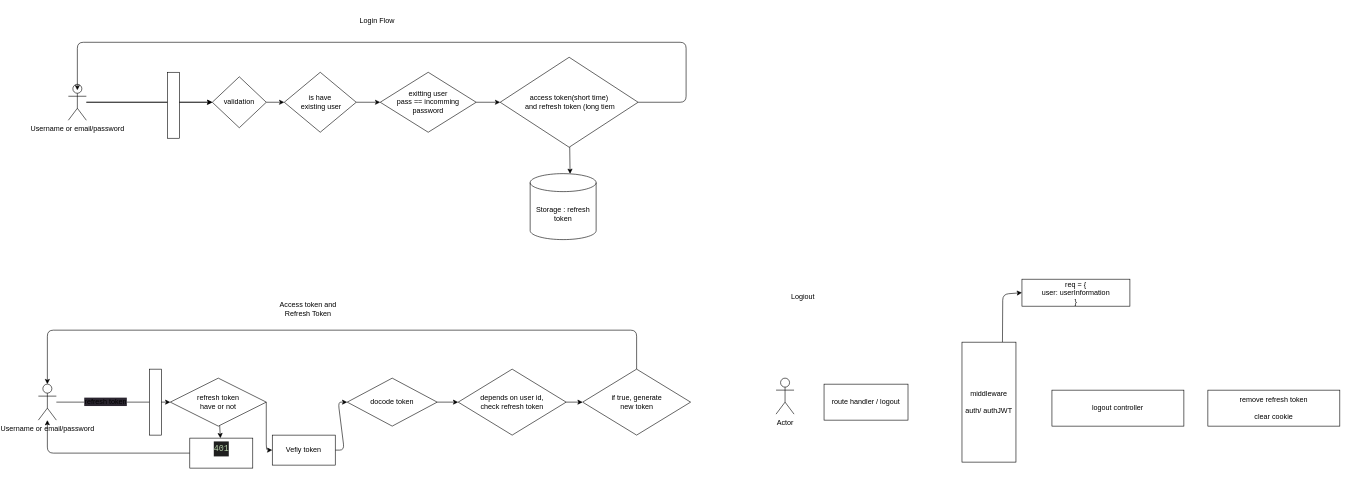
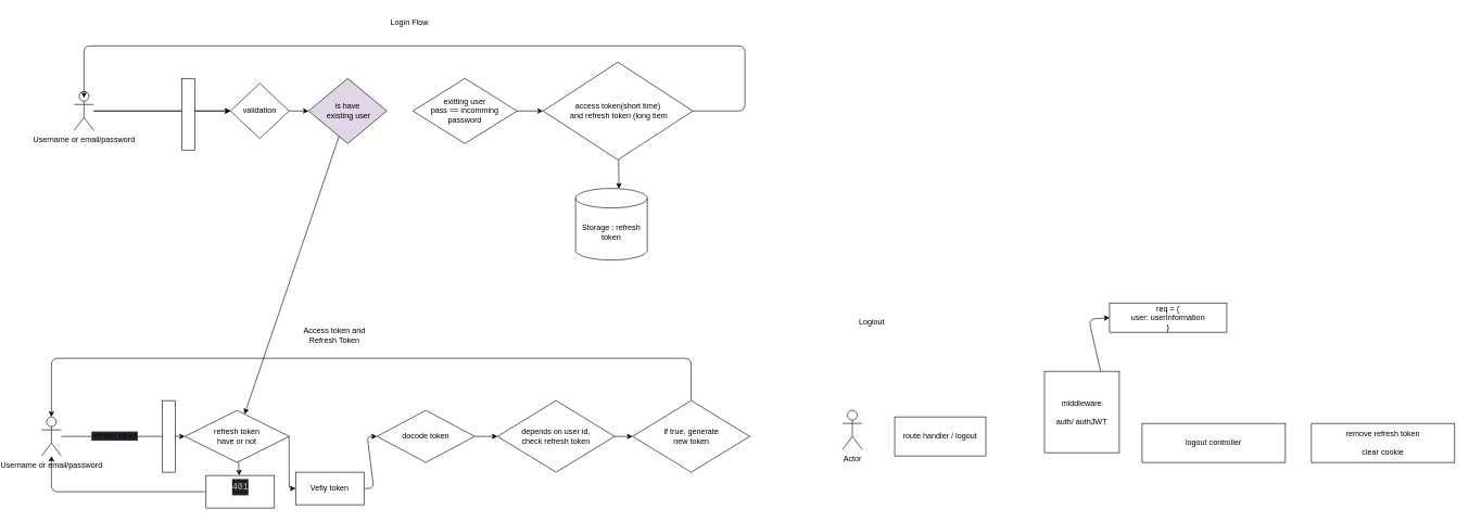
  <mxCell id="0" />
  <mxCell id="1" parent="0" />
  <mxCell id="2" value="Storage : refresh token" style="shape=cylinder3;whiteSpace=wrap;html=1;boundedLbl=1;backgroundOutline=1;size=15;" parent="1" vertex="1"><mxGeometry x="840" y="289" width="110" height="110" as="geometry" /></mxCell>
  <mxCell id="3" style="edgeStyle=none;html=1;entryX=0;entryY=0.5;entryDx=0;entryDy=0;" parent="1" source="5" target="7" edge="1"><mxGeometry relative="1" as="geometry" /></mxCell>
  <mxCell id="4" value="" style="edgeStyle=none;html=1;" parent="1" source="5" target="7" edge="1"><mxGeometry relative="1" as="geometry" /></mxCell>
  <mxCell id="5" value="Username or email/password" style="shape=umlActor;verticalLabelPosition=bottom;verticalAlign=top;html=1;outlineConnect=0;" parent="1" vertex="1"><mxGeometry x="70" y="140" width="30" height="60" as="geometry" /></mxCell>
  <mxCell id="6" style="edgeStyle=none;html=1;entryX=0;entryY=0.5;entryDx=0;entryDy=0;" parent="1" source="7" target="9" edge="1"><mxGeometry relative="1" as="geometry" /></mxCell>
  <mxCell id="7" value="validation" style="rhombus;whiteSpace=wrap;html=1;" parent="1" vertex="1"><mxGeometry x="310" y="127.5" width="90" height="85" as="geometry" /></mxCell>
- <mxCell id="8" style="edgeStyle=none;html=1;entryX=0;entryY=0.5;entryDx=0;entryDy=0;" parent="1" source="9" target="11" edge="1"><mxGeometry relative="1" as="geometry" /></mxCell>
- <mxCell id="9" value="is have&lt;br&gt;&amp;nbsp;existing user" style="rhombus;whiteSpace=wrap;html=1;" parent="1" vertex="1"><mxGeometry x="430" y="120" width="120" height="100" as="geometry" /></mxCell>
+ <mxCell id="8" style="edgeStyle=none;html=1;" parent="1" source="9" target="22" edge="1"><mxGeometry relative="1" as="geometry" /></mxCell>
+ <mxCell id="9" value="is have&lt;br&gt;&amp;nbsp;existing user" style="rhombus;whiteSpace=wrap;html=1;fillColor=#e1d5e7;" parent="1" vertex="1"><mxGeometry x="430" y="120" width="120" height="100" as="geometry" /></mxCell>
  <mxCell id="10" style="edgeStyle=none;html=1;entryX=0;entryY=0.5;entryDx=0;entryDy=0;" parent="1" source="11" target="14" edge="1"><mxGeometry relative="1" as="geometry" /></mxCell>
  <mxCell id="11" value="exitting user &lt;br&gt;pass == incomming password" style="rhombus;whiteSpace=wrap;html=1;" parent="1" vertex="1"><mxGeometry x="590" y="120" width="160" height="100" as="geometry" /></mxCell>
  <mxCell id="12" style="edgeStyle=none;html=1;" parent="1" source="14" edge="1"><mxGeometry relative="1" as="geometry"><mxPoint x="85" y="150" as="targetPoint" /><Array as="points"><mxPoint x="1100" y="170" /><mxPoint x="1100" y="70" /><mxPoint x="85" y="70" /></Array></mxGeometry></mxCell>
  <mxCell id="13" style="edgeStyle=none;html=1;entryX=0.605;entryY=0.003;entryDx=0;entryDy=0;entryPerimeter=0;" parent="1" source="14" target="2" edge="1"><mxGeometry relative="1" as="geometry" /></mxCell>
  <mxCell id="14" value="access token(short time)&lt;br&gt;&amp;nbsp;and refresh token (long tiem" style="rhombus;whiteSpace=wrap;html=1;" parent="1" vertex="1"><mxGeometry x="790" y="95" width="230" height="150" as="geometry" /></mxCell>
  <mxCell id="15" value="Login Flow" style="text;html=1;strokeColor=none;fillColor=none;align=center;verticalAlign=middle;whiteSpace=wrap;rounded=0;" parent="1" vertex="1"><mxGeometry x="520" y="20" width="130" height="30" as="geometry" /></mxCell>
  <mxCell id="16" style="edgeStyle=none;html=1;entryX=0;entryY=0.5;entryDx=0;entryDy=0;" parent="1" source="18" target="22" edge="1"><mxGeometry relative="1" as="geometry" /></mxCell>
  <mxCell id="17" value="&lt;span style=&quot;font-size: 12px; background-color: rgb(42, 37, 47);&quot;&gt;refresh token&lt;/span&gt;" style="edgeLabel;html=1;align=center;verticalAlign=middle;resizable=0;points=[];" parent="16" vertex="1" connectable="0"><mxGeometry x="-0.152" y="1" relative="1" as="geometry"><mxPoint as="offset" /></mxGeometry></mxCell>
  <mxCell id="18" value="Username or email/password" style="shape=umlActor;verticalLabelPosition=bottom;verticalAlign=top;html=1;outlineConnect=0;" parent="1" vertex="1"><mxGeometry x="20" y="640" width="30" height="60" as="geometry" /></mxCell>
  <mxCell id="19" value="Access token and Refresh Token" style="text;html=1;strokeColor=none;fillColor=none;align=center;verticalAlign=middle;whiteSpace=wrap;rounded=0;" parent="1" vertex="1"><mxGeometry x="405" y="500" width="130" height="30" as="geometry" /></mxCell>
  <mxCell id="20" style="edgeStyle=none;html=1;exitX=1;exitY=0.5;exitDx=0;exitDy=0;entryX=0;entryY=0.5;entryDx=0;entryDy=0;" parent="1" source="22" target="34" edge="1"><mxGeometry relative="1" as="geometry"><Array as="points"><mxPoint x="400" y="750" /></Array></mxGeometry></mxCell>
  <mxCell id="21" value="" style="edgeStyle=none;html=1;" parent="1" source="22" target="32" edge="1"><mxGeometry relative="1" as="geometry" /></mxCell>
  <mxCell id="22" value="refresh token &lt;br&gt;have or not" style="rhombus;whiteSpace=wrap;html=1;" parent="1" vertex="1"><mxGeometry x="240" y="630" width="160" height="80" as="geometry" /></mxCell>
  <mxCell id="23" style="edgeStyle=none;html=1;entryX=0;entryY=0.5;entryDx=0;entryDy=0;" parent="1" source="24" target="26" edge="1"><mxGeometry relative="1" as="geometry" /></mxCell>
  <mxCell id="24" value="docode token" style="rhombus;whiteSpace=wrap;html=1;" parent="1" vertex="1"><mxGeometry x="535" y="630" width="150" height="80" as="geometry" /></mxCell>
  <mxCell id="25" style="edgeStyle=none;html=1;entryX=0;entryY=0.5;entryDx=0;entryDy=0;" parent="1" source="26" target="29" edge="1"><mxGeometry relative="1" as="geometry" /></mxCell>
  <mxCell id="26" value="depends on user id, &lt;br&gt;check refresh token" style="rhombus;whiteSpace=wrap;html=1;" parent="1" vertex="1"><mxGeometry x="720" y="615" width="180" height="110" as="geometry" /></mxCell>
  <mxCell id="27" value="" style="rounded=0;whiteSpace=wrap;html=1;" parent="1" vertex="1"><mxGeometry x="205" y="615" width="20" height="110" as="geometry" /></mxCell>
  <mxCell id="28" style="edgeStyle=none;html=1;entryX=0.5;entryY=0;entryDx=0;entryDy=0;entryPerimeter=0;" parent="1" source="29" target="18" edge="1"><mxGeometry relative="1" as="geometry"><mxPoint x="92.5" y="640" as="targetPoint" /><Array as="points"><mxPoint x="1017.5" y="550" /><mxPoint x="35" y="550" /></Array></mxGeometry></mxCell>
  <mxCell id="29" value="if true, generate &lt;br&gt;new token" style="rhombus;whiteSpace=wrap;html=1;" parent="1" vertex="1"><mxGeometry x="927.5" y="615" width="180" height="110" as="geometry" /></mxCell>
  <mxCell id="30" value="" style="rounded=0;whiteSpace=wrap;html=1;" parent="1" vertex="1"><mxGeometry x="235" y="120" width="20" height="110" as="geometry" /></mxCell>
  <mxCell id="31" style="edgeStyle=none;html=1;" parent="1" source="32" target="18" edge="1"><mxGeometry relative="1" as="geometry"><Array as="points"><mxPoint x="35" y="755" /></Array></mxGeometry></mxCell>
  <mxCell id="32" value="&#10;&lt;div style=&quot;color: rgb(204, 204, 204); background-color: rgb(31, 31, 31); font-family: Consolas, &amp;quot;Courier New&amp;quot;, monospace; font-weight: normal; font-size: 14px; line-height: 25px;&quot;&gt;&lt;div&gt;&lt;span style=&quot;color: #b5cea8;&quot;&gt;401&lt;/span&gt;&lt;/div&gt;&lt;/div&gt;&#10;&#10;" style="whiteSpace=wrap;html=1;" parent="1" vertex="1"><mxGeometry x="272.5" y="730" width="105" height="50" as="geometry" /></mxCell>
  <mxCell id="33" style="edgeStyle=none;html=1;entryX=0;entryY=0.5;entryDx=0;entryDy=0;" parent="1" source="34" target="24" edge="1"><mxGeometry relative="1" as="geometry"><Array as="points"><mxPoint x="530" y="750" /><mxPoint x="520" y="670" /></Array></mxGeometry></mxCell>
  <mxCell id="34" value="Vefiy token" style="whiteSpace=wrap;html=1;" parent="1" vertex="1"><mxGeometry x="410" y="725" width="105" height="50" as="geometry" /></mxCell>
  <mxCell id="35" value="Logiout" style="text;html=1;strokeColor=none;fillColor=none;align=center;verticalAlign=middle;whiteSpace=wrap;rounded=0;" parent="1" vertex="1"><mxGeometry x="1230" y="480" width="130" height="30" as="geometry" /></mxCell>
  <mxCell id="36" value="Actor" style="shape=umlActor;verticalLabelPosition=bottom;verticalAlign=top;html=1;outlineConnect=0;" parent="1" vertex="1"><mxGeometry x="1250" y="630" width="30" height="60" as="geometry" /></mxCell>
  <mxCell id="37" style="edgeStyle=none;html=1;entryX=0;entryY=0.5;entryDx=0;entryDy=0;exitX=0.75;exitY=0;exitDx=0;exitDy=0;" edge="1" parent="1" source="38" target="42"><mxGeometry relative="1" as="geometry"><Array as="points"><mxPoint x="1628" y="490" /></Array></mxGeometry></mxCell>
- <mxCell id="38" value="middleware&lt;br&gt;&lt;br&gt;auth/ authJWT" style="rounded=0;whiteSpace=wrap;html=1;" parent="1" vertex="1"><mxGeometry x="1560" y="570" width="90" height="200" as="geometry" /></mxCell>
+ <mxCell id="38" value="middleware&lt;br&gt;&lt;br&gt;auth/ authJWT" style="rounded=0;whiteSpace=wrap;html=1;" parent="1" vertex="1"><mxGeometry x="1560" y="570" width="115" height="125" as="geometry" /></mxCell>
  <mxCell id="39" value="route handler / logout" style="rounded=0;whiteSpace=wrap;html=1;" parent="1" vertex="1"><mxGeometry x="1330" y="640" width="140" height="60" as="geometry" /></mxCell>
  <mxCell id="40" value="remove refresh token&lt;br&gt;&lt;br&gt;clear cookie" style="rounded=0;whiteSpace=wrap;html=1;" parent="1" vertex="1"><mxGeometry x="1970" y="650" width="220" height="60" as="geometry" /></mxCell>
  <mxCell id="41" value="logout controller" style="rounded=0;whiteSpace=wrap;html=1;" vertex="1" parent="1"><mxGeometry x="1710" y="650" width="220" height="60" as="geometry" /></mxCell>
  <mxCell id="42" value="req = {&lt;br&gt;user: userInformation&lt;br&gt;}" style="rounded=0;whiteSpace=wrap;html=1;" vertex="1" parent="1"><mxGeometry x="1660" y="465" width="180" height="45" as="geometry" /></mxCell>
